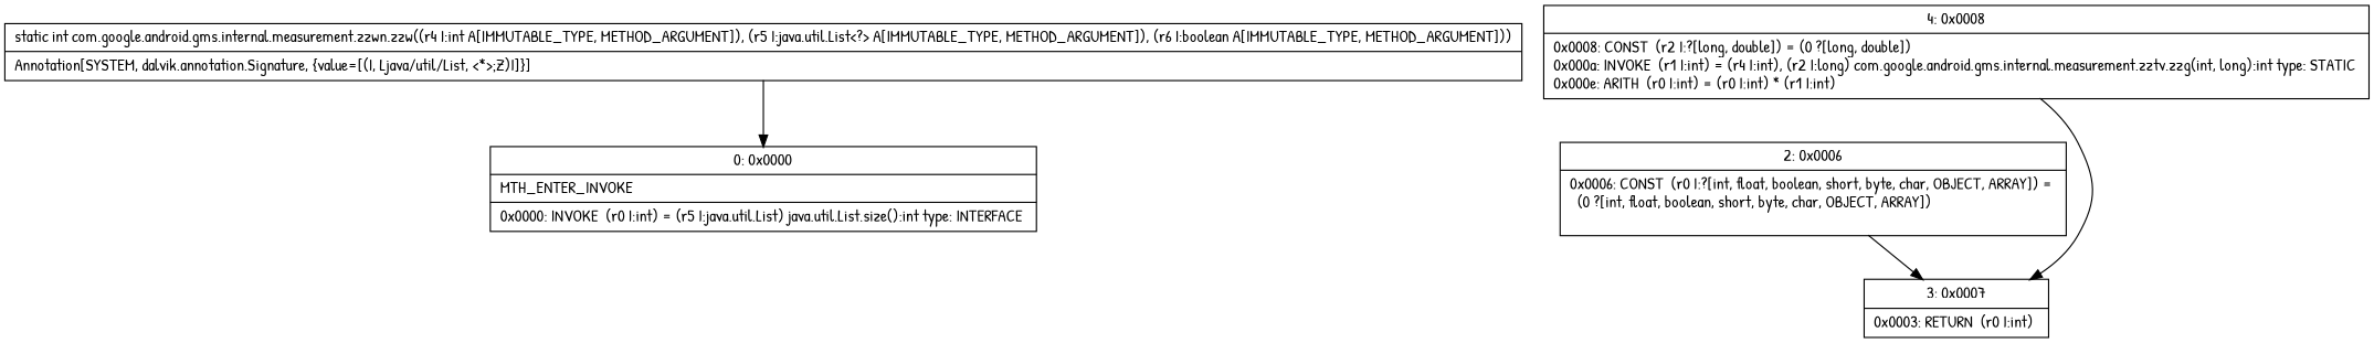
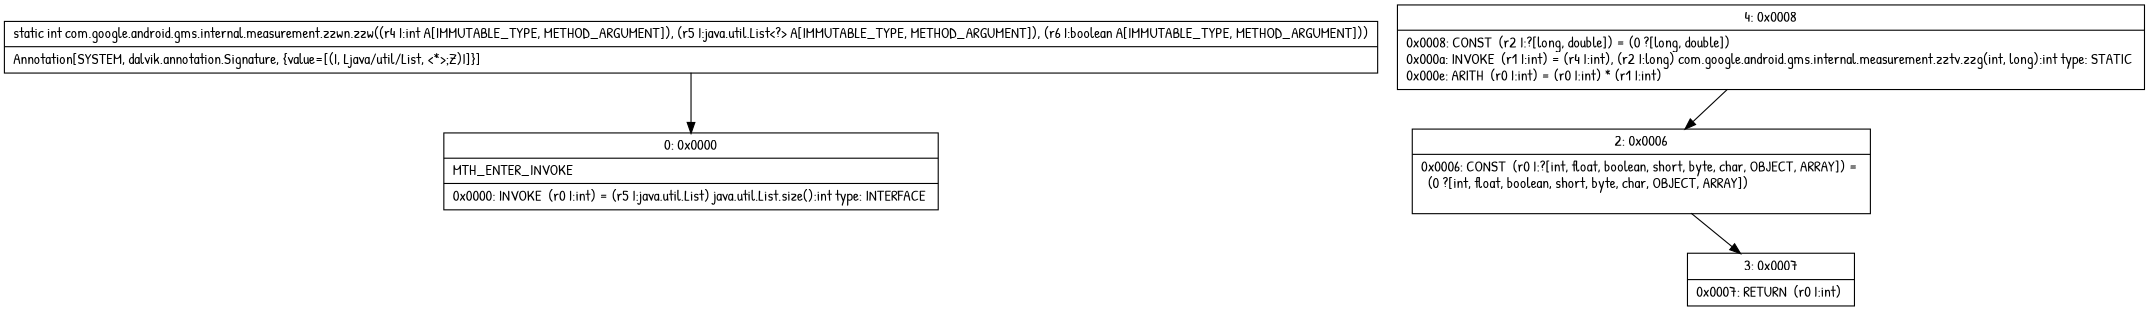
  digraph {
    fontname="Patrick Hand"
    node [fontname="Patrick Hand" shape=record]
    edge [fontname="Patrick Hand"]
    n1 [label="{0\:\ 0x0000|MTH_ENTER_INVOKE\l|0x0000: INVOKE  (r0 I:int) = (r5 I:java.util.List) java.util.List.size():int type: INTERFACE \l}"]
    n2 [label="{2\:\ 0x0006|0x0006: CONST  (r0 I:?[int, float, boolean, short, byte, char, OBJECT, ARRAY]) = \l  (0 ?[int, float, boolean, short, byte, char, OBJECT, ARRAY])\l \l}"]
-   n3 [label="{3\:\ 0x0007|0x0003: RETURN  (r0 I:int) \l}"]
+   n3 [label="{3\:\ 0x0007|0x0007: RETURN  (r0 I:int) \l}"]
    n4 [label="{4\:\ 0x0008|0x0008: CONST  (r2 I:?[long, double]) = (0 ?[long, double]) \l0x000a: INVOKE  (r1 I:int) = (r4 I:int), (r2 I:long) com.google.android.gms.internal.measurement.zztv.zzg(int, long):int type: STATIC \l0x000e: ARITH  (r0 I:int) = (r0 I:int) * (r1 I:int) \l}"]
    n5 [label="{static int com.google.android.gms.internal.measurement.zzwn.zzw((r4 I:int A[IMMUTABLE_TYPE, METHOD_ARGUMENT]), (r5 I:java.util.List\<?\> A[IMMUTABLE_TYPE, METHOD_ARGUMENT]), (r6 I:boolean A[IMMUTABLE_TYPE, METHOD_ARGUMENT]))  | Annotation[SYSTEM, dalvik.annotation.Signature, \{value=[(I, Ljava\/util\/List, \<*\>;Z)I]\}]\l}"]
    n2 -> n3
-   n4 -> n3
+   n4 -> n2
    n5 -> n1
  }
